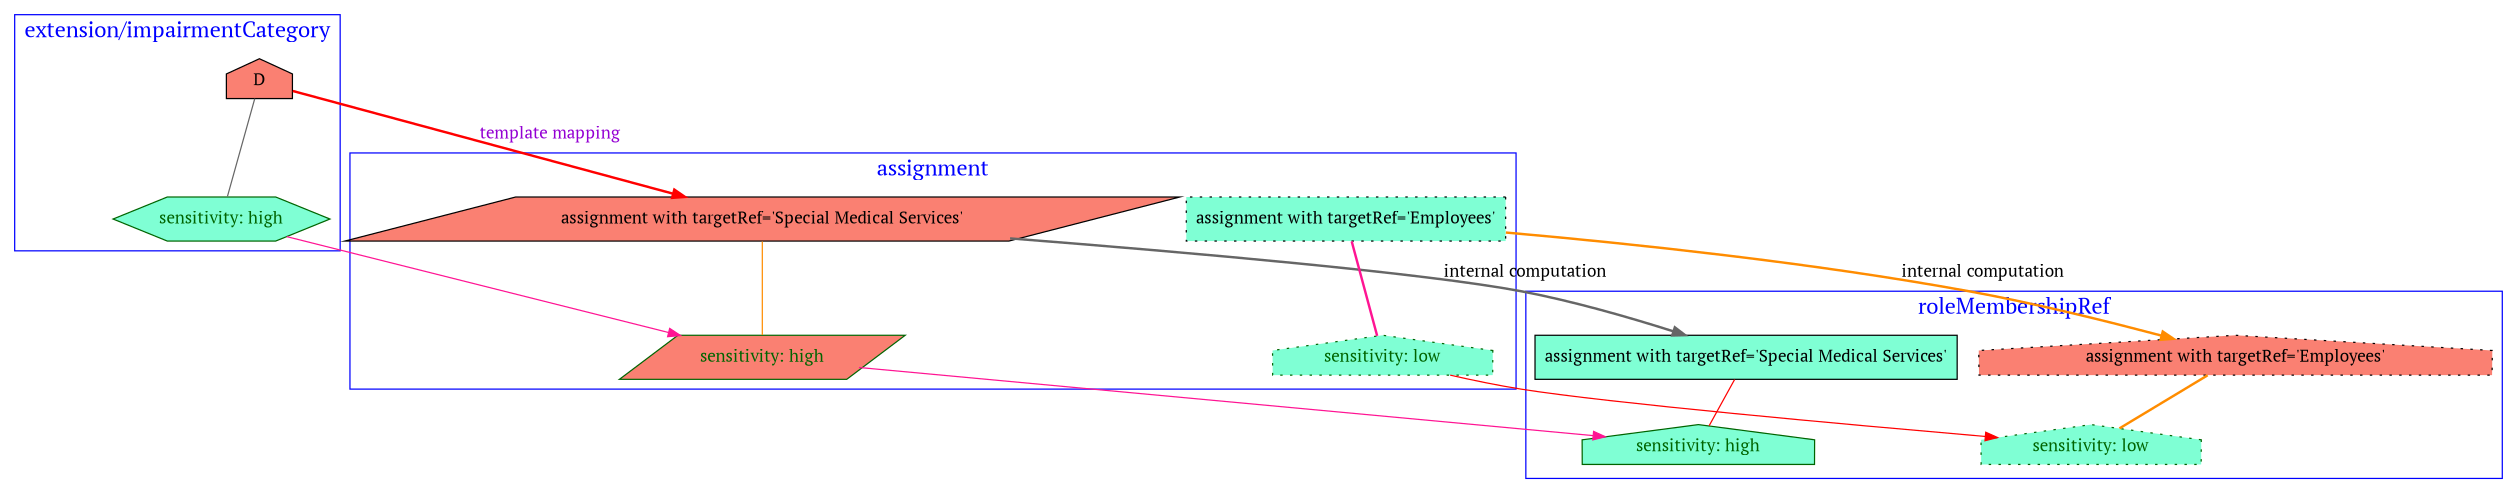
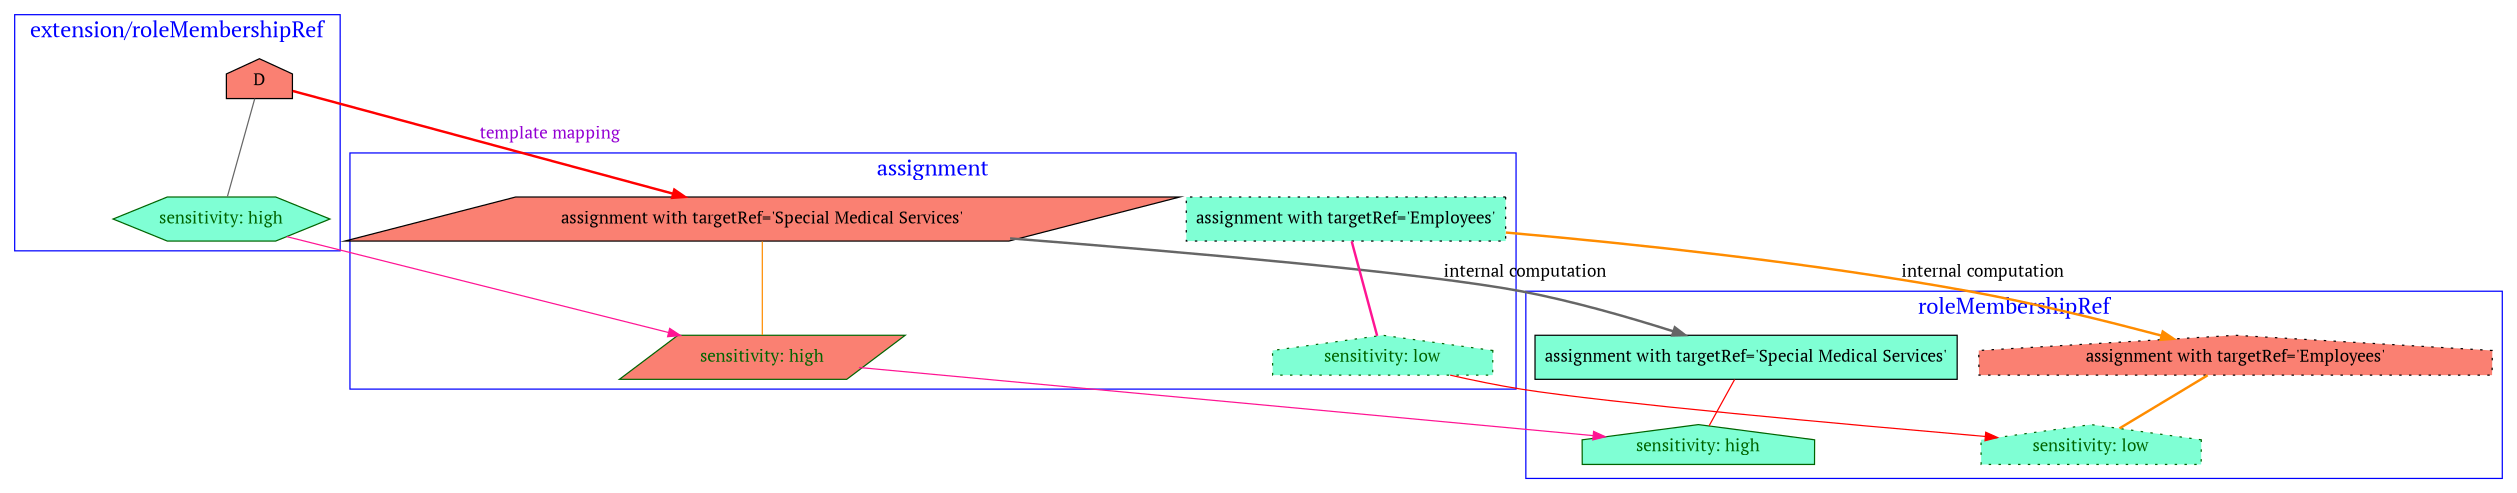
  digraph {
    compound=true
    rankdir=TB
    fontname="PT Serif"
    node [style=filled fillcolor=aquamarine shape=house fontname="PT Serif"]
    edge [color=darkorange style=solid fontname="PT Serif"]
    n1 [label="assignment with targetRef='Special Medical Services'" fillcolor=salmon shape=parallelogram]
    n2 [color=darkgreen fontcolor=darkgreen label="sensitivity: high" fillcolor=salmon shape=parallelogram]
    n3 [label="assignment with targetRef='Employees'" style="dotted,filled" shape=box]
    n4 [color=darkgreen fontcolor=darkgreen label="sensitivity: low" style="dotted,filled"]
    n5 [label=D fillcolor=salmon]
    n6 [color=darkgreen fontcolor=darkgreen label="sensitivity: high" shape=hexagon]
    n7 [label="assignment with targetRef='Special Medical Services'" shape=box]
    n8 [color=darkgreen fontcolor=darkgreen label="sensitivity: high"]
    n9 [label="assignment with targetRef='Employees'" style="dotted,filled" fillcolor=salmon]
    n10 [color=darkgreen fontcolor=darkgreen label="sensitivity: low" style="dotted,filled"]
    subgraph cluster_1 {
      color=blue
      fontcolor=blue
      fontsize=18
      label=assignment
      n1
      n2
      n3
      n4
    }
    subgraph cluster_2 {
      color=blue
      fontcolor=blue
      fontsize=18
-     label="extension/impairmentCategory"
+     label="extension/roleMembershipRef"
      n5
      n6
    }
    subgraph cluster_3 {
      color=blue
      fontcolor=blue
      fontsize=18
      label=roleMembershipRef
      n7
      n8
      n9
      n10
    }
    n1 -> n2 [dir=none]
    n1 -> n7 [label="internal computation" style=bold color=gray40]
    n2 -> n8 [color=deeppink]
    n3 -> n4 [color=deeppink dir=none style=bold]
    n3 -> n9 [label="internal computation" style=bold]
    n4 -> n10 [color=red]
    n5 -> n1 [color=red fontcolor=darkviolet label="template mapping" style=bold]
    n5 -> n6 [color=gray40 dir=none]
    n6 -> n2 [color=deeppink]
    n7 -> n8 [color=red dir=none]
    n9 -> n10 [dir=none style=bold]
  }
